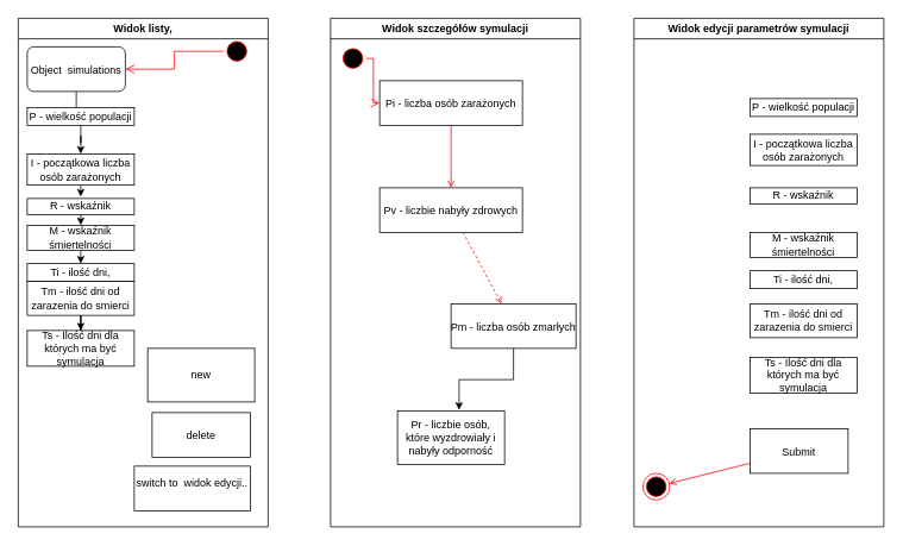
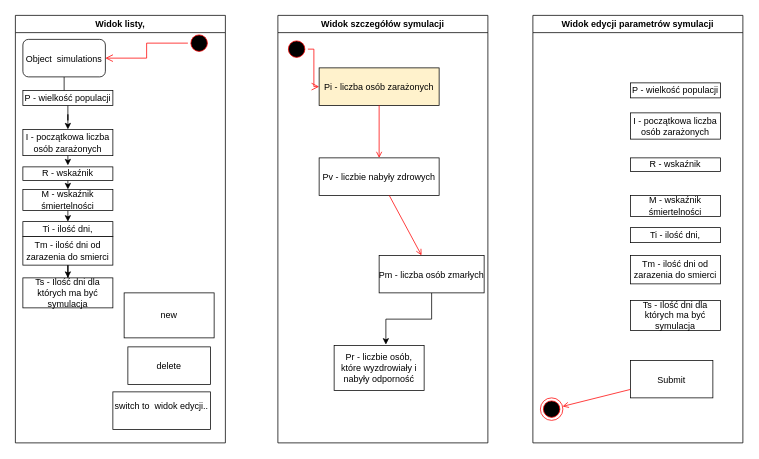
  <mxCell id="0" />
  <mxCell id="1" parent="0" />
  <mxCell id="2" value="Widok listy," style="swimlane;whiteSpace=wrap" parent="1" vertex="1"><mxGeometry x="20" y="20" width="280" height="570" as="geometry" /></mxCell>
  <mxCell id="3" value="" style="ellipse;shape=startState;fillColor=#000000;strokeColor=#ff0000;" parent="2" vertex="1"><mxGeometry x="230" y="22" width="30" height="30" as="geometry" /></mxCell>
  <mxCell id="4" value="" style="edgeStyle=elbowEdgeStyle;elbow=horizontal;verticalAlign=bottom;endArrow=open;endSize=8;strokeColor=#FF0000;endFill=1;rounded=0" parent="2" source="3" target="6" edge="1"><mxGeometry x="100" y="40" as="geometry"><mxPoint x="115" y="110" as="targetPoint" /></mxGeometry></mxCell>
  <mxCell id="5" style="edgeStyle=orthogonalEdgeStyle;rounded=0;orthogonalLoop=1;jettySize=auto;html=1;exitX=0.5;exitY=1;exitDx=0;exitDy=0;" edge="1" parent="2" source="6" target="10"><mxGeometry relative="1" as="geometry" /></mxCell>
  <mxCell id="6" value="Object  simulations" style="rounded=1;" parent="2" vertex="1"><mxGeometry x="10" y="32" width="110" height="50" as="geometry" /></mxCell>
  <mxCell id="7" value="delete" style="" parent="2" vertex="1"><mxGeometry x="150" y="442" width="110" height="50" as="geometry" /></mxCell>
  <mxCell id="8" value="switch to  widok edycji..&#10;" style="" parent="2" vertex="1"><mxGeometry x="130" y="502" width="130" height="50" as="geometry" /></mxCell>
  <mxCell id="9" style="edgeStyle=orthogonalEdgeStyle;rounded=0;orthogonalLoop=1;jettySize=auto;html=1;entryX=0.5;entryY=0;entryDx=0;entryDy=0;" edge="1" parent="2" source="10" target="11"><mxGeometry relative="1" as="geometry" /></mxCell>
  <mxCell id="10" value="P - wielkość populacji" style="rounded=0;whiteSpace=wrap;html=1;" vertex="1" parent="2"><mxGeometry x="10" y="100" width="120" height="20" as="geometry" /></mxCell>
  <mxCell id="11" value="I - początkowa liczba osób zarażonych" style="rounded=0;whiteSpace=wrap;html=1;" vertex="1" parent="2"><mxGeometry x="10" y="152" width="120" height="35" as="geometry" /></mxCell>
  <mxCell id="12" style="edgeStyle=orthogonalEdgeStyle;rounded=0;orthogonalLoop=1;jettySize=auto;html=1;exitX=0.5;exitY=1;exitDx=0;exitDy=0;entryX=0.5;entryY=0;entryDx=0;entryDy=0;" edge="1" parent="2" source="13" target="15"><mxGeometry relative="1" as="geometry" /></mxCell>
  <mxCell id="13" value="R - wskaźnik" style="rounded=0;whiteSpace=wrap;html=1;" vertex="1" parent="2"><mxGeometry x="10" y="202" width="120" height="18" as="geometry" /></mxCell>
  <mxCell id="14" style="edgeStyle=orthogonalEdgeStyle;rounded=0;orthogonalLoop=1;jettySize=auto;html=1;exitX=0.5;exitY=1;exitDx=0;exitDy=0;entryX=0.5;entryY=0;entryDx=0;entryDy=0;" edge="1" parent="2" source="15" target="17"><mxGeometry relative="1" as="geometry" /></mxCell>
  <mxCell id="15" value="M - wskaźnik śmiertelności" style="whiteSpace=wrap;html=1;" vertex="1" parent="2"><mxGeometry x="10" y="232" width="120" height="28" as="geometry" /></mxCell>
  <mxCell id="16" style="edgeStyle=orthogonalEdgeStyle;rounded=0;orthogonalLoop=1;jettySize=auto;html=1;exitX=0.5;exitY=1;exitDx=0;exitDy=0;entryX=0.5;entryY=0;entryDx=0;entryDy=0;" edge="1" parent="2" source="17" target="19"><mxGeometry relative="1" as="geometry" /></mxCell>
  <mxCell id="17" value="Ti - ilość dni," style="whiteSpace=wrap;html=1;" vertex="1" parent="2"><mxGeometry x="10" y="275" width="120" height="20" as="geometry" /></mxCell>
  <mxCell id="18" style="edgeStyle=orthogonalEdgeStyle;rounded=0;orthogonalLoop=1;jettySize=auto;html=1;entryX=0.5;entryY=0;entryDx=0;entryDy=0;" edge="1" parent="2" source="19" target="20"><mxGeometry relative="1" as="geometry" /></mxCell>
  <mxCell id="19" value="Tm - ilość dni od zarazenia do smierci" style="whiteSpace=wrap;html=1;" vertex="1" parent="2"><mxGeometry x="10" y="295" width="120" height="38" as="geometry" /></mxCell>
  <mxCell id="20" value="Ts - Ilość dni dla których ma być symulacja" style="whiteSpace=wrap;html=1;" vertex="1" parent="2"><mxGeometry x="10" y="350" width="120" height="40" as="geometry" /></mxCell>
  <mxCell id="21" value="new" style="whiteSpace=wrap;html=1;" vertex="1" parent="2"><mxGeometry x="145" y="370" width="120" height="60" as="geometry" /></mxCell>
  <mxCell id="22" value="Widok szczegółów symulacji" style="swimlane;whiteSpace=wrap" parent="1" vertex="1"><mxGeometry x="370" y="20" width="280" height="570" as="geometry" /></mxCell>
  <mxCell id="23" value="" style="ellipse;shape=startState;fillColor=#000000;strokeColor=#ff0000;" parent="22" vertex="1"><mxGeometry x="10" y="30" width="30" height="30" as="geometry" /></mxCell>
  <mxCell id="24" value="" style="edgeStyle=elbowEdgeStyle;elbow=horizontal;verticalAlign=bottom;endArrow=open;endSize=8;strokeColor=#FF0000;endFill=1;rounded=0" parent="22" source="23" target="25" edge="1"><mxGeometry x="40" y="20" as="geometry"><mxPoint x="55" y="90" as="targetPoint" /></mxGeometry></mxCell>
- <mxCell id="25" value="Pi - liczba osób zarażonych" style="" parent="22" vertex="1"><mxGeometry x="55" y="70" width="160" height="50" as="geometry" /></mxCell>
+ <mxCell id="25" value="Pi - liczba osób zarażonych" style="fillColor=#fff2cc;" parent="22" vertex="1"><mxGeometry x="55" y="70" width="160" height="50" as="geometry" /></mxCell>
  <mxCell id="26" value="Pv - liczbie nabyły zdrowych" style="" parent="22" vertex="1"><mxGeometry x="55" y="190" width="160" height="50" as="geometry" /></mxCell>
  <mxCell id="27" value="" style="endArrow=open;strokeColor=#FF0000;endFill=1;rounded=0" parent="22" source="25" target="26" edge="1"><mxGeometry relative="1" as="geometry" /></mxCell>
  <mxCell id="28" style="edgeStyle=orthogonalEdgeStyle;rounded=0;orthogonalLoop=1;jettySize=auto;html=1;exitX=0.5;exitY=1;exitDx=0;exitDy=0;entryX=0.575;entryY=-0.017;entryDx=0;entryDy=0;entryPerimeter=0;" edge="1" parent="22" source="29" target="31"><mxGeometry relative="1" as="geometry" /></mxCell>
  <mxCell id="29" value="Pm - liczba osób zmarłych" style="" parent="22" vertex="1"><mxGeometry x="135" y="320" width="140" height="50" as="geometry" /></mxCell>
- <mxCell id="30" value="" style="endArrow=open;strokeColor=#FF0000;endFill=1;rounded=0;dashed=1;" parent="22" source="26" target="29" edge="1"><mxGeometry relative="1" as="geometry" /></mxCell>
+ <mxCell id="30" value="" style="endArrow=open;strokeColor=#FF0000;endFill=1;rounded=0" parent="22" source="26" target="29" edge="1"><mxGeometry relative="1" as="geometry" /></mxCell>
  <mxCell id="31" value="Pr - liczbie osób, które wyzdrowiały i nabyły odporność" style="whiteSpace=wrap;html=1;" vertex="1" parent="22"><mxGeometry x="75" y="440" width="120" height="60" as="geometry" /></mxCell>
  <mxCell id="32" value="Widok edycji parametrów symulacji" style="swimlane;whiteSpace=wrap" parent="1" vertex="1"><mxGeometry x="710" y="20" width="280" height="570" as="geometry" /></mxCell>
  <mxCell id="33" value="Submit" style="" parent="32" vertex="1"><mxGeometry x="130" y="460" width="110" height="50" as="geometry" /></mxCell>
  <mxCell id="34" value="" style="ellipse;shape=endState;fillColor=#000000;strokeColor=#ff0000" parent="32" vertex="1"><mxGeometry x="10" y="510" width="30" height="30" as="geometry" /></mxCell>
  <mxCell id="35" value="" style="endArrow=open;strokeColor=#FF0000;endFill=1;rounded=0" parent="32" source="33" target="34" edge="1"><mxGeometry relative="1" as="geometry" /></mxCell>
  <mxCell id="36" value="P - wielkość populacji" style="rounded=0;whiteSpace=wrap;html=1;" vertex="1" parent="32"><mxGeometry x="130" y="90" width="120" height="20" as="geometry" /></mxCell>
  <mxCell id="37" style="edgeStyle=orthogonalEdgeStyle;rounded=0;orthogonalLoop=1;jettySize=auto;html=1;exitX=0.5;exitY=1;exitDx=0;exitDy=0;" edge="1" parent="32" source="36" target="36"><mxGeometry relative="1" as="geometry" /></mxCell>
  <mxCell id="38" value="I - początkowa liczba osób zarażonych" style="rounded=0;whiteSpace=wrap;html=1;" vertex="1" parent="32"><mxGeometry x="130" y="130" width="120" height="35" as="geometry" /></mxCell>
  <mxCell id="39" value="R - wskaźnik" style="rounded=0;whiteSpace=wrap;html=1;" vertex="1" parent="32"><mxGeometry x="130" y="190" width="120" height="18" as="geometry" /></mxCell>
  <mxCell id="40" value="M - wskaźnik śmiertelności" style="whiteSpace=wrap;html=1;" vertex="1" parent="32"><mxGeometry x="130" y="240" width="120" height="28" as="geometry" /></mxCell>
  <mxCell id="41" value="Ti - ilość dni," style="whiteSpace=wrap;html=1;" vertex="1" parent="32"><mxGeometry x="130" y="283" width="120" height="20" as="geometry" /></mxCell>
  <mxCell id="42" value="Tm - ilość dni od zarazenia do smierci" style="whiteSpace=wrap;html=1;" vertex="1" parent="32"><mxGeometry x="130" y="320" width="120" height="38" as="geometry" /></mxCell>
  <mxCell id="43" value="Ts - Ilość dni dla których ma być symulacja" style="whiteSpace=wrap;html=1;" vertex="1" parent="32"><mxGeometry x="130" y="380" width="120" height="40" as="geometry" /></mxCell>
  <mxCell id="44" style="edgeStyle=orthogonalEdgeStyle;rounded=0;orthogonalLoop=1;jettySize=auto;html=1;exitX=0.5;exitY=1;exitDx=0;exitDy=0;" edge="1" parent="1" source="11"><mxGeometry relative="1" as="geometry"><mxPoint x="90" y="220" as="targetPoint" /></mxGeometry></mxCell>
